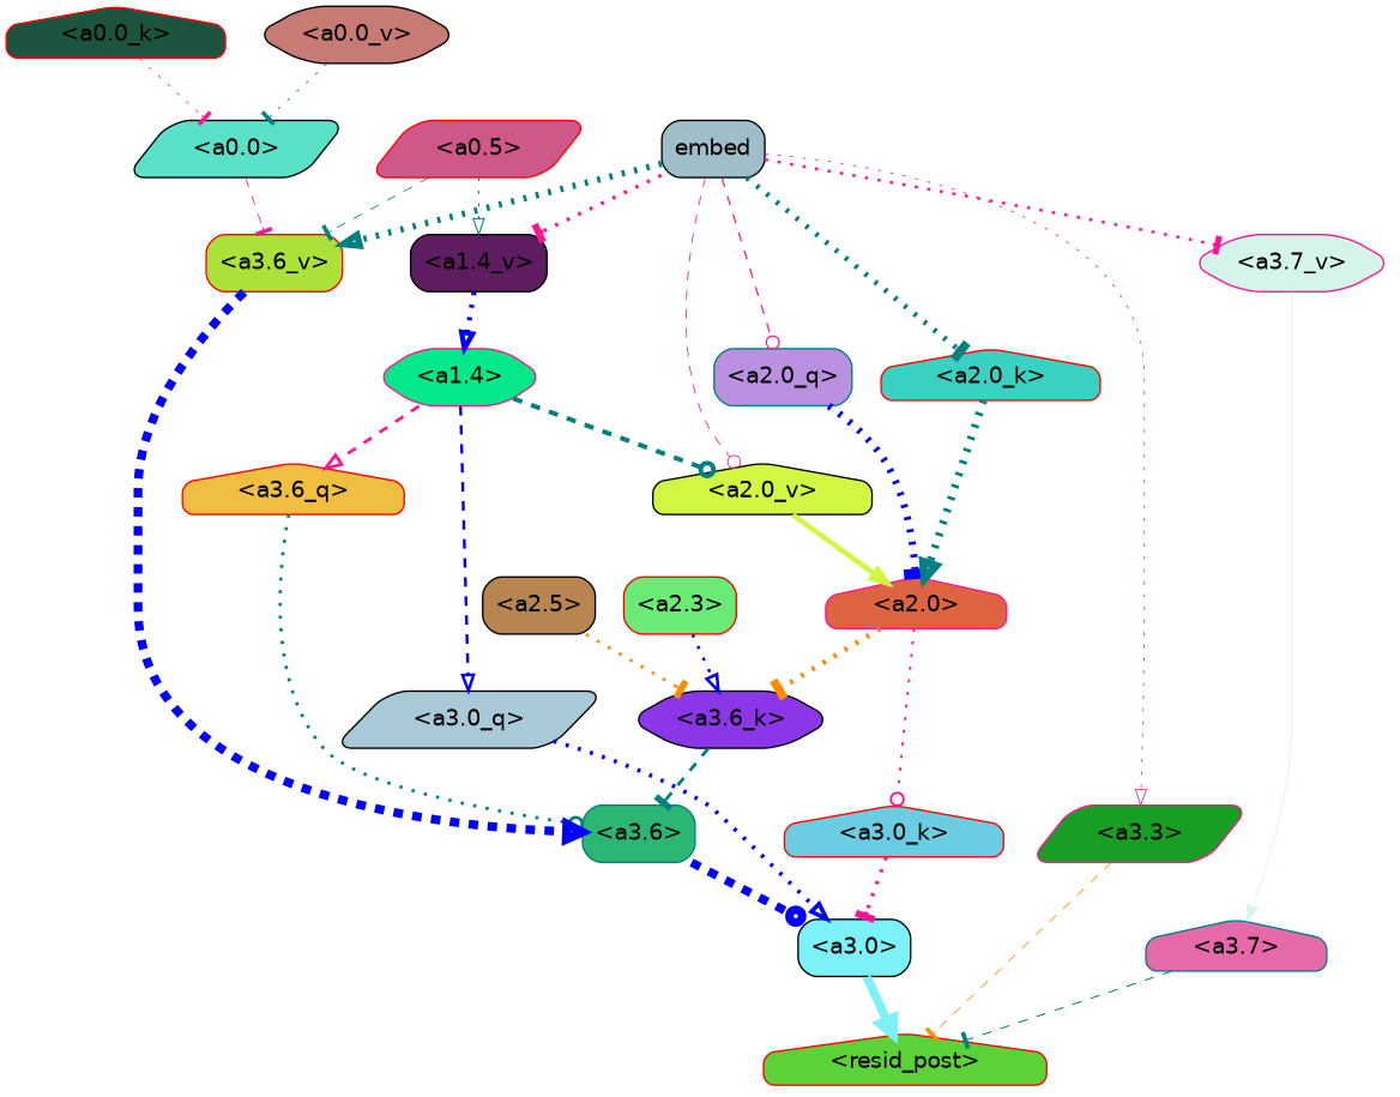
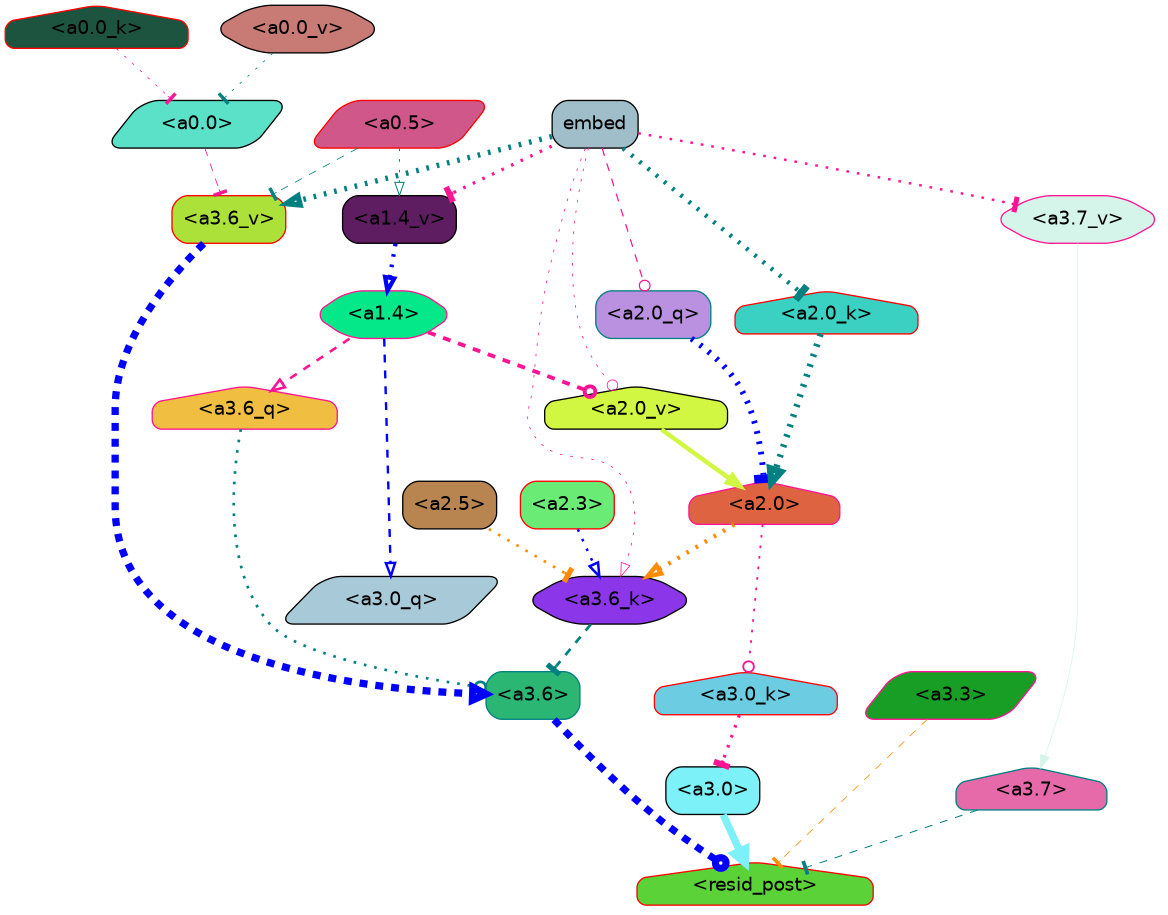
  strict digraph {
    splines=true
    node [color=black fontname=Helvetica shape=house style="filled, rounded"]
    edge [arrowhead=tee color=teal penwidth=0.6 style=dotted]
    "<a3.7>" [color=teal fillcolor="#e66aaa"]
    "<resid_post>" [color=red fillcolor="#5cd239"]
    "<a3.6>" [color=teal fillcolor="#2cb674" shape=box]
    "<a3.3>" [color=deeppink fillcolor="#189e25" shape=parallelogram]
    "<a3.0>" [fillcolor="#7cf1f8" shape=box]
-   "<a3.6_q>" [color=red fillcolor="#f0be40"]
+   "<a3.6_q>" [color=deeppink fillcolor="#f0be40"]
    "<a3.0_q>" [fillcolor="#a8c9d7" shape=parallelogram]
    "<a3.6_k>" [fillcolor="#8b36e8" shape=hexagon]
    "<a3.0_k>" [color=red fillcolor="#6ccde2"]
    "<a3.7_v>" [color=deeppink fillcolor="#d5f5eb" shape=hexagon]
    "<a3.6_v>" [color=red fillcolor="#ace13a" shape=box]
    "<a1.4>" [color=deeppink fillcolor="#05e889" shape=hexagon]
    "<a2.0_v>" [fillcolor="#d1f742"]
    "<a2.0>" [color=deeppink fillcolor="#de6441"]
    "<a2.5>" [fillcolor="#b88551" shape=box]
    "<a2.3>" [color=red fillcolor="#69eb75" shape=box]
    embed [fillcolor="#9fbeca" shape=box]
    "<a2.0_q>" [color=teal fillcolor="#ba90e0" shape=box]
    "<a2.0_k>" [color=red fillcolor="#3bd1c2"]
    "<a1.4_v>" [fillcolor="#5d1d60" shape=box]
    "<a0.5>" [color=red fillcolor="#cf578a" shape=parallelogram]
    "<a0.0>" [fillcolor="#5ce1c9" shape=parallelogram]
    "<a0.0_k>" [color=red fillcolor="#1d543f"]
    "<a0.0_v>" [fillcolor="#c87a74" shape=hexagon]
    "<a3.7>" -> "<resid_post>" [penwidth=0.7595263123512268 style=dashed]
-   "<a3.6>" -> "<a3.0>" [arrowhead=odot color=blue penwidth=5.40013587474823 style=dashed]
+   "<a3.6>" -> "<resid_post>" [arrowhead=odot color=blue penwidth=5.40013587474823 style=dashed]
    "<a3.3>" -> "<resid_post>" [color=darkorange style=dashed]
    "<a3.0>" -> "<resid_post>" [color="#7cf1f8" penwidth=5.540827631950378 arrowhead="" style=""]
    "<a3.6_q>" -> "<a3.6>" [arrowhead=odot penwidth=2.0530722737312317]
-   "<a3.0_q>" -> "<a3.0>" [arrowhead=onormal color=blue penwidth=2.681713283061981]
    "<a3.6_k>" -> "<a3.6>" [penwidth=2.080081820487976 style=dashed]
    "<a3.0_k>" -> "<a3.0>" [color=deeppink penwidth=2.4920601844787598]
    "<a3.7_v>" -> "<a3.7>" [color="#d5f5eb" arrowhead="" style=""]
    "<a3.6_v>" -> "<a3.6>" [arrowhead=onormal color=blue penwidth=5.522058844566345 style=dashed]
    "<a1.4>" -> "<a3.6_q>" [arrowhead=onormal color=deeppink penwidth=1.9735972881317139 style=dashed]
    "<a1.4>" -> "<a3.0_q>" [arrowhead=onormal color=blue penwidth=1.8167777061462402 style=dashed]
-   "<a1.4>" -> "<a2.0_v>" [arrowhead=odot penwidth=2.935177743434906 style=dashed]
+   "<a1.4>" -> "<a2.0_v>" [arrowhead=odot color=deeppink penwidth=2.935177743434906 style=dashed]
    "<a2.0_v>" -> "<a2.0>" [color="#d1f742" penwidth=3.3640971779823303 arrowhead="" style=""]
-   "<a2.0>" -> "<a3.6_k>" [color=darkorange penwidth=3.3549644947052]
+   "<a2.0>" -> "<a3.6_k>" [arrowhead=onormal color=darkorange penwidth=3.3549644947052]
    "<a2.0>" -> "<a3.0_k>" [arrowhead=odot color=deeppink penwidth=1.3908889293670654]
    "<a2.5>" -> "<a3.6_k>" [color=darkorange penwidth=1.998626947402954]
    "<a2.3>" -> "<a3.6_k>" [arrowhead=onormal color=blue penwidth=1.90748929977417]
-   embed -> "<a3.3>" [arrowhead=onormal color=deeppink]
+   embed -> "<a3.6_k>" [arrowhead=onormal color=deeppink]
    embed -> "<a3.7_v>" [color=deeppink penwidth=1.8481524586677551]
    embed -> "<a3.6_v>" [arrowhead=onormal penwidth=4.0683629512786865]
-   embed -> "<a2.0_v>" [arrowhead=odot color=deeppink style=dashed]
+   embed -> "<a2.0_v>" [arrowhead=odot color=deeppink]
    embed -> "<a2.0_q>" [arrowhead=odot color=deeppink penwidth=0.9339196681976318 style=dashed]
    embed -> "<a2.0_k>" [penwidth=3.474741220474243]
    embed -> "<a1.4_v>" [color=deeppink penwidth=2.457472085952759]
    "<a2.0_q>" -> "<a2.0>" [color=blue penwidth=4.507863223552704]
    "<a2.0_k>" -> "<a2.0>" [arrowhead=onormal penwidth=4.960922122001648]
    "<a1.4_v>" -> "<a1.4>" [arrowhead=onormal color=blue penwidth=3.2196178436279297]
    "<a0.5>" -> "<a3.6_v>" [style=dashed]
    "<a0.5>" -> "<a1.4_v>" [arrowhead=onormal penwidth=0.7647972106933594]
    "<a0.0>" -> "<a3.6_v>" [color=deeppink style=dashed]
    "<a0.0_k>" -> "<a0.0>" [color=deeppink]
    "<a0.0_v>" -> "<a0.0>"
  }
